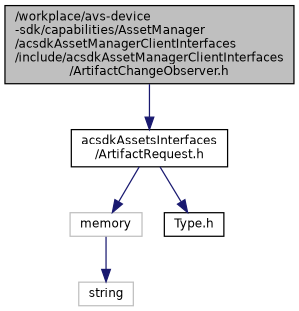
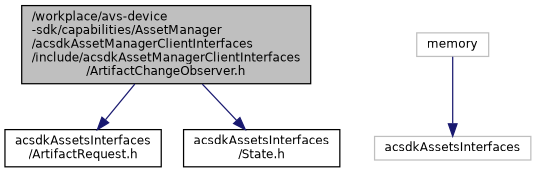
  digraph {
    node [color=black fillcolor=white fontname=Helvetica fontsize=10 shape=record style=filled]
    edge [color=midnightblue fontname=Helvetica fontsize=10 labelfontname=Helvetica labelfontsize=10 style=solid]
    n1 [fillcolor=grey75 fontcolor=black height=0.2 label="/workplace/avs-device\l-sdk/capabilities/AssetManager\l/acsdkAssetManagerClientInterfaces\l/include/acsdkAssetManagerClientInterfaces\l/ArtifactChangeObserver.h" width=0.4]
    n2 [height=0.2 label="acsdkAssetsInterfaces\l/ArtifactRequest.h" width=0.4]
+   n3 [height=0.2 label="acsdkAssetsInterfaces\l/State.h" width=0.4]
    n4 [color=grey75 height=0.2 label=memory width=0.4]
-   n5 [height=0.2 label="Type.h" width=0.4]
-   n6 [color=grey75 height=0.2 label=string width=0.4]
+   n6 [color=grey75 height=0.2 label=acsdkAssetsInterfaces width=0.4]
    n1 -> n2
-   n2 -> n4
-   n2 -> n5
+   n1 -> n3
    n4 -> n6
  }
